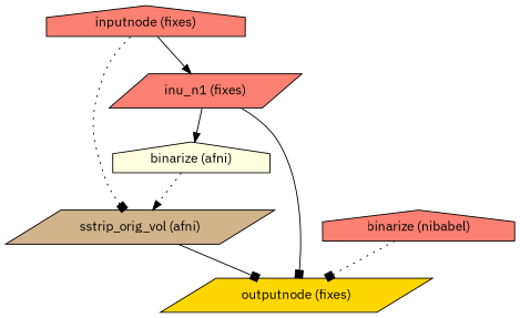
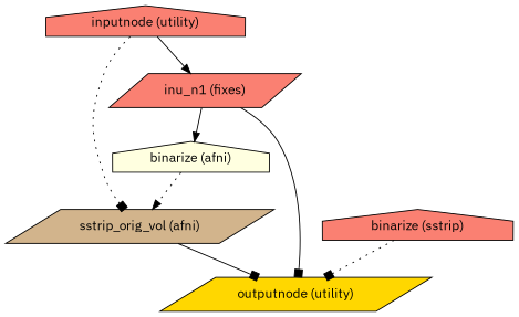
  strict digraph {
    fontname="IBM Plex Sans"
    node [fillcolor=salmon fontname="IBM Plex Sans" shape=parallelogram style=filled]
    edge [arrowhead=box fontname="IBM Plex Sans" style=solid]
    "sstrip_orig_vol (afni)" [fillcolor=tan]
-   "inputnode (utility)" [shape=house label="inputnode (fixes)"]
+   "inputnode (utility)" [shape=house]
    n3 [label="inu_n1 (fixes)"]
-   "outputnode (utility)" [fillcolor=gold label="outputnode (fixes)"]
+   "outputnode (utility)" [fillcolor=gold]
    n5 [fillcolor=lightyellow label="binarize (afni)" shape=house]
-   "binarize (nibabel)" [shape=house]
+   "binarize (nibabel)" [shape=house label="binarize (sstrip)"]
    "sstrip_orig_vol (afni)" -> "outputnode (utility)"
    "inputnode (utility)" -> "sstrip_orig_vol (afni)" [style=dotted]
    "inputnode (utility)" -> n3 [arrowhead=normal]
    n3 -> "outputnode (utility)"
    n3 -> n5 [arrowhead=normal]
    n5 -> "sstrip_orig_vol (afni)" [arrowhead=normal style=dotted]
    "binarize (nibabel)" -> "outputnode (utility)" [style=dotted]
  }
